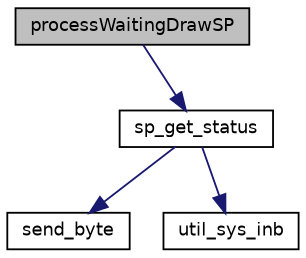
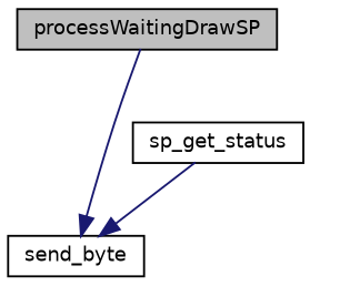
  digraph {
    rankdir=TB
    node [color=black fillcolor=white fontname=Helvetica fontsize=10 shape=record style=filled]
    edge [color=midnightblue fontname=Helvetica fontsize=10 labelfontname=Helvetica labelfontsize=10 style=solid]
    n1 [fillcolor=grey75 fontcolor=black height=0.2 label=processWaitingDrawSP width=0.4]
    n2 [height=0.2 label=send_byte width=0.4]
    n3 [height=0.2 label=sp_get_status width=0.4]
-   n4 [height=0.2 label=util_sys_inb width=0.4]
-   n1 -> n3
+   n1 -> n2
    n3 -> n2
-   n3 -> n4
  }
